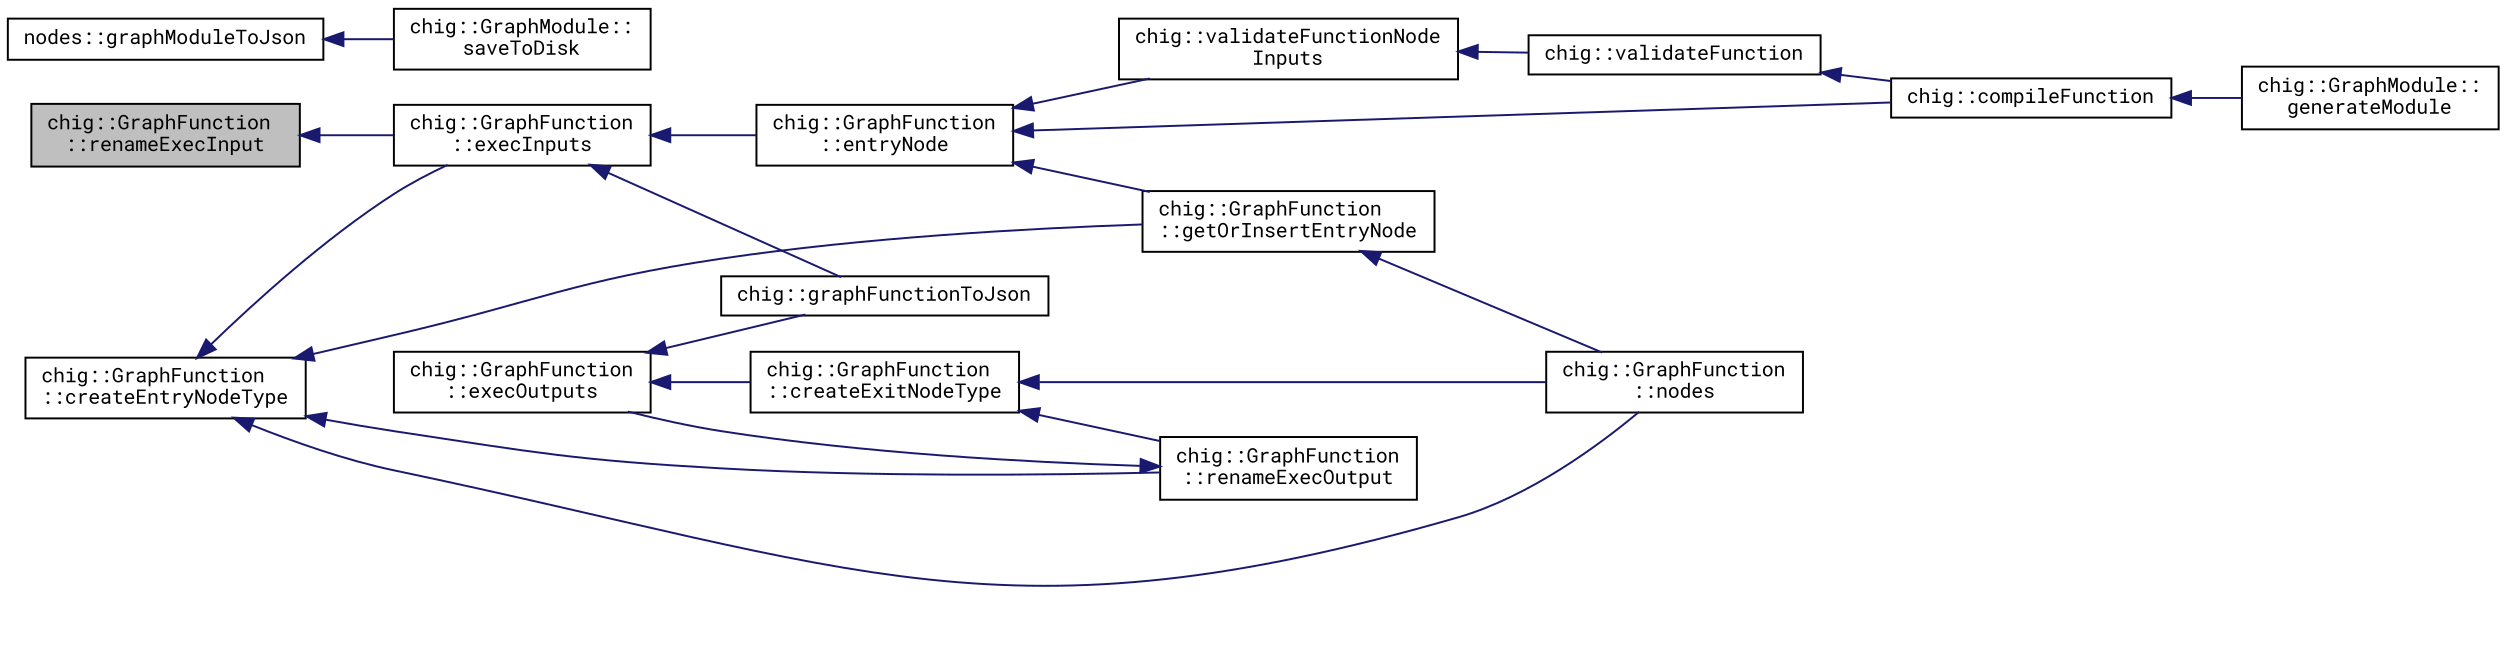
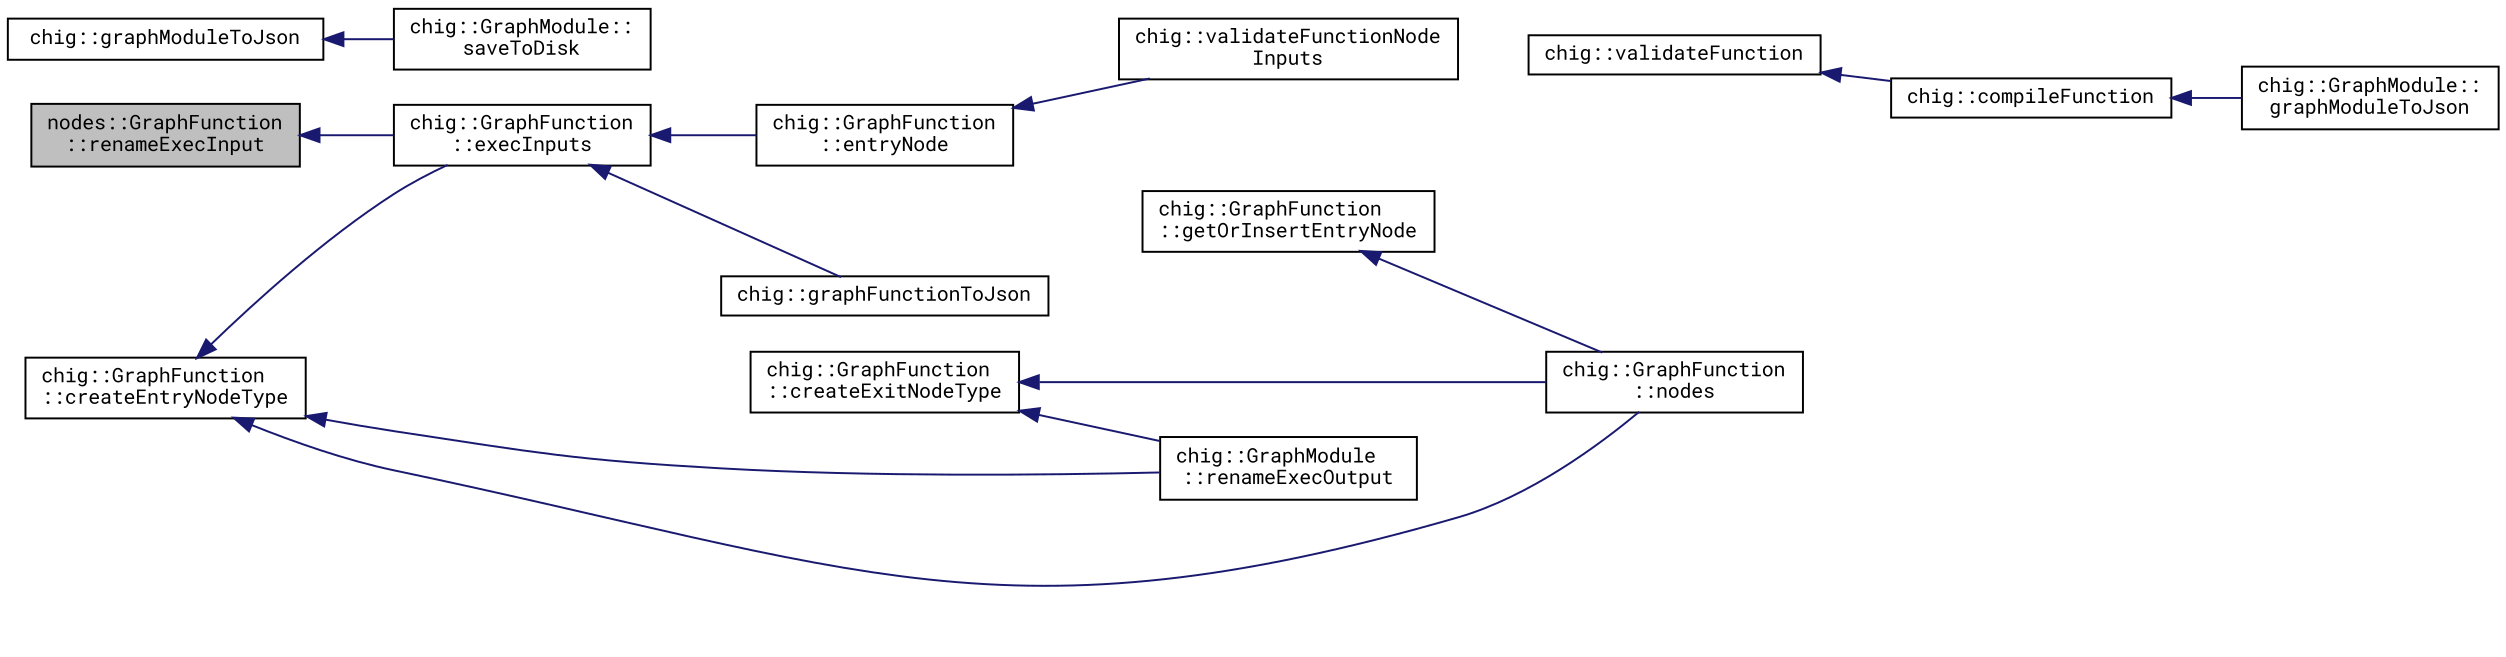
  digraph {
    fontname="Roboto Mono"
    rankdir=LR
    node [color=black fillcolor=white fontname="Roboto Mono" fontsize=10 shape=record style=filled]
    edge [color=midnightblue dir=back fontname="Roboto Mono" fontsize=10 labelfontname=Helvetica labelfontsize=10 style=solid]
-   n1 [fillcolor=grey75 fontcolor=black height=0.2 label="chig::GraphFunction\l::renameExecInput" width=0.4]
+   n1 [fillcolor=grey75 fontcolor=black height=0.2 label="nodes::GraphFunction\l::renameExecInput" width=0.4]
    n2 [height=0.2 label="chig::GraphFunction\l::execInputs" width=0.4]
    n3 [height=0.2 label="chig::graphFunctionToJson" width=0.4]
    n4 [height=0.2 label="chig::GraphFunction\l::entryNode" width=0.4]
    n5 [height=0.2 label="chig::GraphFunction\l::createEntryNodeType" width=0.4]
    n6 [height=0.2 label="chig::GraphFunction\l::getOrInsertEntryNode" width=0.4]
    n7 [height=0.2 label="chig::GraphFunction\l::nodes" width=0.4]
-   n8 [height=0.2 label="chig::GraphFunction\l::renameExecOutput" width=0.4]
+   n8 [height=0.2 label="chig::GraphModule\l::renameExecOutput" width=0.4]
    n9 [height=0.2 label="chig::compileFunction" width=0.4]
    n10 [height=0.2 label="chig::validateFunctionNode\lInputs" width=0.4]
-   n11 [height=0.2 label="chig::GraphFunction\l::execOutputs" width=0.4]
    n12 [height=0.2 label="chig::GraphFunction\l::createExitNodeType" width=0.4]
-   n13 [height=0.2 label="nodes::graphModuleToJson" width=0.4]
+   n13 [height=0.2 label="chig::graphModuleToJson" width=0.4]
    n14 [height=0.2 label="chig::GraphModule::\lsaveToDisk" width=0.4]
-   n15 [height=0.2 label="chig::GraphModule::\lgenerateModule" width=0.4]
+   n15 [height=0.2 label="chig::GraphModule::\lgraphModuleToJson" width=0.4]
    n16 [height=0.2 label="chig::validateFunction" width=0.4]
    n1 -> n2
    n2 -> n3
    n2 -> n4
-   n4 -> n6
-   n4 -> n9
    n4 -> n10
    n5 -> n2
-   n5 -> n6
    n5 -> n7
    n5 -> n8
    n6 -> n7
-   n8 -> n11
    n9 -> n15
-   n10 -> n16
-   n11 -> n3
-   n11 -> n12
    n12 -> n7
    n12 -> n8
    n13 -> n14
    n16 -> n9
  }
